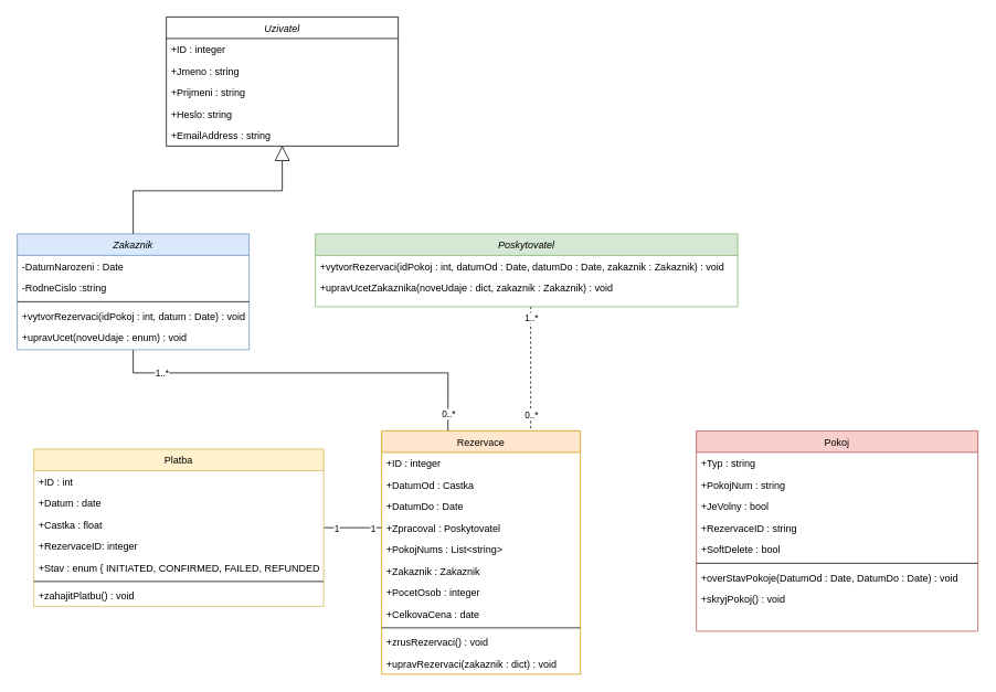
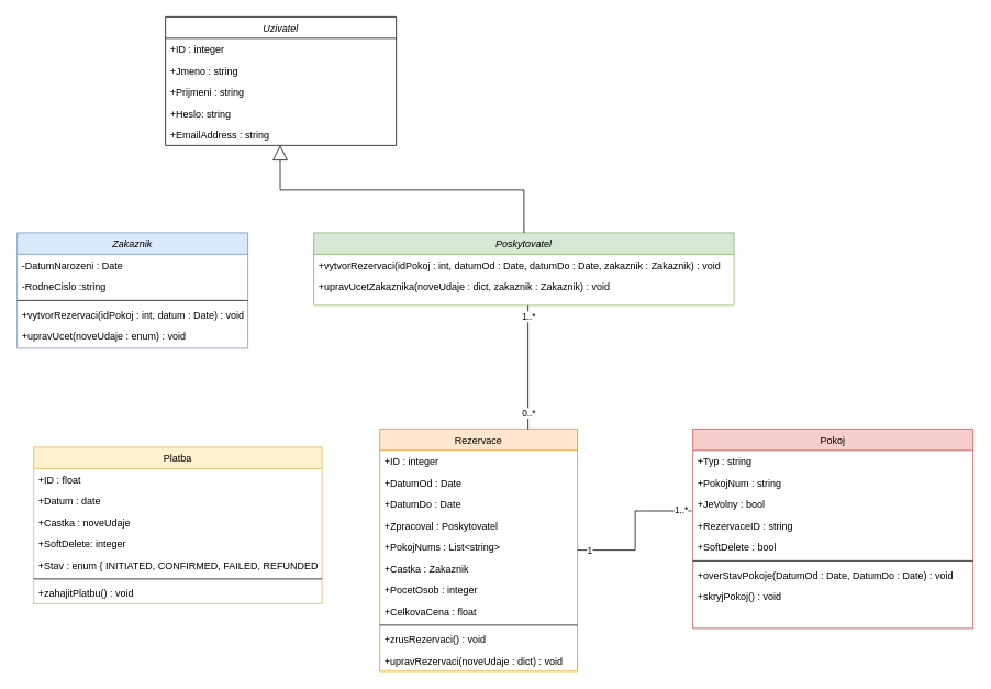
  <mxCell id="0" />
  <mxCell id="1" parent="0" />
- <mxCell id="2" style="edgeStyle=orthogonalEdgeStyle;rounded=0;orthogonalLoop=1;jettySize=auto;html=1;entryX=0.334;entryY=0.002;entryDx=0;entryDy=0;endArrow=none;endFill=0;entryPerimeter=0;" edge="1" parent="1" source="5" target="11"><mxGeometry relative="1" as="geometry"><Array as="points"><mxPoint x="160" y="450" /><mxPoint x="540" y="450" /><mxPoint x="540" y="521" /></Array></mxGeometry></mxCell>
- <mxCell id="3" value="1..*" style="edgeLabel;html=1;align=center;verticalAlign=middle;resizable=0;points=[];" connectable="0" vertex="1" parent="2"><mxGeometry x="-0.742" y="1" relative="1" as="geometry"><mxPoint as="offset" /></mxGeometry></mxCell>
- <mxCell id="4" value="0..*" style="edgeLabel;html=1;align=center;verticalAlign=middle;resizable=0;points=[];" connectable="0" vertex="1" parent="2"><mxGeometry x="0.856" relative="1" as="geometry"><mxPoint y="14" as="offset" /></mxGeometry></mxCell>
  <mxCell id="5" value="Zakaznik" style="swimlane;fontStyle=2;align=center;verticalAlign=top;childLayout=stackLayout;horizontal=1;startSize=26;horizontalStack=0;resizeParent=1;resizeLast=0;collapsible=1;marginBottom=0;rounded=0;shadow=0;strokeWidth=1;fillColor=#dae8fc;strokeColor=#6c8ebf;" vertex="1" parent="1"><mxGeometry x="20" y="282" width="280" height="140" as="geometry"><mxRectangle x="230" y="140" width="160" height="26" as="alternateBounds" /></mxGeometry></mxCell>
  <mxCell id="6" value="-DatumNarozeni : Date" style="text;align=left;verticalAlign=top;spacingLeft=4;spacingRight=4;overflow=hidden;rotatable=0;points=[[0,0.5],[1,0.5]];portConstraint=eastwest;rounded=0;shadow=0;html=0;" vertex="1" parent="5"><mxGeometry y="26" width="280" height="26" as="geometry" /></mxCell>
  <mxCell id="7" value="-RodneCislo :string" style="text;align=left;verticalAlign=top;spacingLeft=4;spacingRight=4;overflow=hidden;rotatable=0;points=[[0,0.5],[1,0.5]];portConstraint=eastwest;rounded=0;shadow=0;html=0;" vertex="1" parent="5"><mxGeometry y="52" width="280" height="26" as="geometry" /></mxCell>
  <mxCell id="8" value="" style="line;html=1;strokeWidth=1;align=left;verticalAlign=middle;spacingTop=-1;spacingLeft=3;spacingRight=3;rotatable=0;labelPosition=right;points=[];portConstraint=eastwest;" vertex="1" parent="5"><mxGeometry y="78" width="280" height="8" as="geometry" /></mxCell>
  <mxCell id="9" value="+vytvorRezervaci(idPokoj : int, datum : Date) : void" style="text;align=left;verticalAlign=top;spacingLeft=4;spacingRight=4;overflow=hidden;rotatable=0;points=[[0,0.5],[1,0.5]];portConstraint=eastwest;" vertex="1" parent="5"><mxGeometry y="86" width="280" height="26" as="geometry" /></mxCell>
  <mxCell id="10" value="+upravUcet(noveUdaje : enum) : void" style="text;align=left;verticalAlign=top;spacingLeft=4;spacingRight=4;overflow=hidden;rotatable=0;points=[[0,0.5],[1,0.5]];portConstraint=eastwest;" vertex="1" parent="5"><mxGeometry y="112" width="280" height="26" as="geometry" /></mxCell>
  <mxCell id="11" value="Rezervace" style="swimlane;fontStyle=0;align=center;verticalAlign=top;childLayout=stackLayout;horizontal=1;startSize=26;horizontalStack=0;resizeParent=1;resizeLast=0;collapsible=1;marginBottom=0;rounded=0;shadow=0;strokeWidth=1;fillColor=#ffe6cc;strokeColor=#d79b00;" vertex="1" parent="1"><mxGeometry x="460" y="520" width="240" height="294" as="geometry"><mxRectangle x="550" y="140" width="160" height="26" as="alternateBounds" /></mxGeometry></mxCell>
  <mxCell id="12" value="+ID : integer" style="text;align=left;verticalAlign=top;spacingLeft=4;spacingRight=4;overflow=hidden;rotatable=0;points=[[0,0.5],[1,0.5]];portConstraint=eastwest;" vertex="1" parent="11"><mxGeometry y="26" width="240" height="26" as="geometry" /></mxCell>
- <mxCell id="13" value="+DatumOd : Castka" style="text;align=left;verticalAlign=top;spacingLeft=4;spacingRight=4;overflow=hidden;rotatable=0;points=[[0,0.5],[1,0.5]];portConstraint=eastwest;" vertex="1" parent="11"><mxGeometry y="52" width="240" height="26" as="geometry" /></mxCell>
+ <mxCell id="13" value="+DatumOd : Date" style="text;align=left;verticalAlign=top;spacingLeft=4;spacingRight=4;overflow=hidden;rotatable=0;points=[[0,0.5],[1,0.5]];portConstraint=eastwest;" vertex="1" parent="11"><mxGeometry y="52" width="240" height="26" as="geometry" /></mxCell>
  <mxCell id="14" value="+DatumDo : Date" style="text;align=left;verticalAlign=top;spacingLeft=4;spacingRight=4;overflow=hidden;rotatable=0;points=[[0,0.5],[1,0.5]];portConstraint=eastwest;rounded=0;shadow=0;html=0;" vertex="1" parent="11"><mxGeometry y="78" width="240" height="26" as="geometry" /></mxCell>
  <mxCell id="15" value="+Zpracoval : Poskytovatel" style="text;align=left;verticalAlign=top;spacingLeft=4;spacingRight=4;overflow=hidden;rotatable=0;points=[[0,0.5],[1,0.5]];portConstraint=eastwest;rounded=0;shadow=0;html=0;" vertex="1" parent="11"><mxGeometry y="104" width="240" height="26" as="geometry" /></mxCell>
  <mxCell id="16" value="+PokojNums : List&lt;string&gt;" style="text;align=left;verticalAlign=top;spacingLeft=4;spacingRight=4;overflow=hidden;rotatable=0;points=[[0,0.5],[1,0.5]];portConstraint=eastwest;rounded=0;shadow=0;html=0;" vertex="1" parent="11"><mxGeometry y="130" width="240" height="26" as="geometry" /></mxCell>
- <mxCell id="17" value="+Zakaznik : Zakaznik" style="text;align=left;verticalAlign=top;spacingLeft=4;spacingRight=4;overflow=hidden;rotatable=0;points=[[0,0.5],[1,0.5]];portConstraint=eastwest;rounded=0;shadow=0;html=0;" vertex="1" parent="11"><mxGeometry y="156" width="240" height="26" as="geometry" /></mxCell>
+ <mxCell id="17" value="+Castka : Zakaznik" style="text;align=left;verticalAlign=top;spacingLeft=4;spacingRight=4;overflow=hidden;rotatable=0;points=[[0,0.5],[1,0.5]];portConstraint=eastwest;rounded=0;shadow=0;html=0;" vertex="1" parent="11"><mxGeometry y="156" width="240" height="26" as="geometry" /></mxCell>
  <mxCell id="18" value="+PocetOsob : integer" style="text;align=left;verticalAlign=top;spacingLeft=4;spacingRight=4;overflow=hidden;rotatable=0;points=[[0,0.5],[1,0.5]];portConstraint=eastwest;" vertex="1" parent="11"><mxGeometry y="182" width="240" height="26" as="geometry" /></mxCell>
- <mxCell id="19" value="+CelkovaCena : date" style="text;align=left;verticalAlign=top;spacingLeft=4;spacingRight=4;overflow=hidden;rotatable=0;points=[[0,0.5],[1,0.5]];portConstraint=eastwest;rounded=0;shadow=0;html=0;" vertex="1" parent="11"><mxGeometry y="208" width="240" height="26" as="geometry" /></mxCell>
+ <mxCell id="19" value="+CelkovaCena : float" style="text;align=left;verticalAlign=top;spacingLeft=4;spacingRight=4;overflow=hidden;rotatable=0;points=[[0,0.5],[1,0.5]];portConstraint=eastwest;rounded=0;shadow=0;html=0;" vertex="1" parent="11"><mxGeometry y="208" width="240" height="26" as="geometry" /></mxCell>
  <mxCell id="20" value="" style="line;html=1;strokeWidth=1;align=left;verticalAlign=middle;spacingTop=-1;spacingLeft=3;spacingRight=3;rotatable=0;labelPosition=right;points=[];portConstraint=eastwest;" vertex="1" parent="11"><mxGeometry y="234" width="240" height="8" as="geometry" /></mxCell>
  <mxCell id="21" value="+zrusRezervaci() : void" style="text;align=left;verticalAlign=top;spacingLeft=4;spacingRight=4;overflow=hidden;rotatable=0;points=[[0,0.5],[1,0.5]];portConstraint=eastwest;" vertex="1" parent="11"><mxGeometry y="242" width="240" height="26" as="geometry" /></mxCell>
- <mxCell id="22" value="+upravRezervaci(zakaznik : dict) : void" style="text;align=left;verticalAlign=top;spacingLeft=4;spacingRight=4;overflow=hidden;rotatable=0;points=[[0,0.5],[1,0.5]];portConstraint=eastwest;" vertex="1" parent="11"><mxGeometry y="268" width="240" height="26" as="geometry" /></mxCell>
+ <mxCell id="22" value="+upravRezervaci(noveUdaje : dict) : void" style="text;align=left;verticalAlign=top;spacingLeft=4;spacingRight=4;overflow=hidden;rotatable=0;points=[[0,0.5],[1,0.5]];portConstraint=eastwest;" vertex="1" parent="11"><mxGeometry y="268" width="240" height="26" as="geometry" /></mxCell>
  <mxCell id="23" value="Pokoj" style="swimlane;fontStyle=0;align=center;verticalAlign=top;childLayout=stackLayout;horizontal=1;startSize=26;horizontalStack=0;resizeParent=1;resizeLast=0;collapsible=1;marginBottom=0;rounded=0;shadow=0;strokeWidth=1;fillColor=#f8cecc;strokeColor=#b85450;" vertex="1" parent="1"><mxGeometry x="840" y="520" width="340" height="242" as="geometry"><mxRectangle x="550" y="140" width="160" height="26" as="alternateBounds" /></mxGeometry></mxCell>
  <mxCell id="24" value="+Typ : string" style="text;align=left;verticalAlign=top;spacingLeft=4;spacingRight=4;overflow=hidden;rotatable=0;points=[[0,0.5],[1,0.5]];portConstraint=eastwest;" vertex="1" parent="23"><mxGeometry y="26" width="340" height="26" as="geometry" /></mxCell>
  <mxCell id="25" value="+PokojNum : string" style="text;align=left;verticalAlign=top;spacingLeft=4;spacingRight=4;overflow=hidden;rotatable=0;points=[[0,0.5],[1,0.5]];portConstraint=eastwest;rounded=0;shadow=0;html=0;" vertex="1" parent="23"><mxGeometry y="52" width="340" height="26" as="geometry" /></mxCell>
  <mxCell id="26" value="+JeVolny : bool" style="text;align=left;verticalAlign=top;spacingLeft=4;spacingRight=4;overflow=hidden;rotatable=0;points=[[0,0.5],[1,0.5]];portConstraint=eastwest;rounded=0;shadow=0;html=0;" vertex="1" parent="23"><mxGeometry y="78" width="340" height="26" as="geometry" /></mxCell>
  <mxCell id="27" value="+RezervaceID : string" style="text;align=left;verticalAlign=top;spacingLeft=4;spacingRight=4;overflow=hidden;rotatable=0;points=[[0,0.5],[1,0.5]];portConstraint=eastwest;rounded=0;shadow=0;html=0;" vertex="1" parent="23"><mxGeometry y="104" width="340" height="26" as="geometry" /></mxCell>
  <mxCell id="28" value="+SoftDelete : bool" style="text;align=left;verticalAlign=top;spacingLeft=4;spacingRight=4;overflow=hidden;rotatable=0;points=[[0,0.5],[1,0.5]];portConstraint=eastwest;rounded=0;shadow=0;html=0;" vertex="1" parent="23"><mxGeometry y="130" width="340" height="26" as="geometry" /></mxCell>
  <mxCell id="29" value="" style="line;html=1;strokeWidth=1;align=left;verticalAlign=middle;spacingTop=-1;spacingLeft=3;spacingRight=3;rotatable=0;labelPosition=right;points=[];portConstraint=eastwest;" vertex="1" parent="23"><mxGeometry y="156" width="340" height="8" as="geometry" /></mxCell>
  <mxCell id="30" value="+overStavPokoje(DatumOd : Date, DatumDo : Date) : void" style="text;align=left;verticalAlign=top;spacingLeft=4;spacingRight=4;overflow=hidden;rotatable=0;points=[[0,0.5],[1,0.5]];portConstraint=eastwest;" vertex="1" parent="23"><mxGeometry y="164" width="340" height="26" as="geometry" /></mxCell>
  <mxCell id="31" value="+skryjPokoj() : void" style="text;align=left;verticalAlign=top;spacingLeft=4;spacingRight=4;overflow=hidden;rotatable=0;points=[[0,0.5],[1,0.5]];portConstraint=eastwest;" vertex="1" parent="23"><mxGeometry y="190" width="340" height="26" as="geometry" /></mxCell>
- <mxCell id="32" style="edgeStyle=orthogonalEdgeStyle;rounded=0;orthogonalLoop=1;jettySize=auto;html=1;entryX=0.75;entryY=0;entryDx=0;entryDy=0;endArrow=none;endFill=0;dashed=1;" edge="1" parent="1" source="35" target="11"><mxGeometry relative="1" as="geometry"><Array as="points"><mxPoint x="640" y="410" /><mxPoint x="640" y="410" /></Array></mxGeometry></mxCell>
+ <mxCell id="32" style="edgeStyle=orthogonalEdgeStyle;rounded=0;orthogonalLoop=1;jettySize=auto;html=1;entryX=0.75;entryY=0;entryDx=0;entryDy=0;endArrow=none;endFill=0;" edge="1" parent="1" source="35" target="11"><mxGeometry relative="1" as="geometry"><Array as="points"><mxPoint x="640" y="410" /><mxPoint x="640" y="410" /></Array></mxGeometry></mxCell>
  <mxCell id="33" value="1..*" style="edgeLabel;html=1;align=center;verticalAlign=middle;resizable=0;points=[];" connectable="0" vertex="1" parent="32"><mxGeometry x="-0.826" relative="1" as="geometry"><mxPoint as="offset" /></mxGeometry></mxCell>
  <mxCell id="34" value="0..*" style="edgeLabel;html=1;align=center;verticalAlign=middle;resizable=0;points=[];" connectable="0" vertex="1" parent="32"><mxGeometry x="0.678" y="-2" relative="1" as="geometry"><mxPoint x="2" y="4" as="offset" /></mxGeometry></mxCell>
  <mxCell id="35" value="Poskytovatel" style="swimlane;fontStyle=2;align=center;verticalAlign=top;childLayout=stackLayout;horizontal=1;startSize=26;horizontalStack=0;resizeParent=1;resizeLast=0;collapsible=1;marginBottom=0;rounded=0;shadow=0;strokeWidth=1;fillColor=#d5e8d4;strokeColor=#82b366;" vertex="1" parent="1"><mxGeometry x="380" y="282" width="510" height="88" as="geometry"><mxRectangle x="230" y="140" width="160" height="26" as="alternateBounds" /></mxGeometry></mxCell>
  <mxCell id="36" value="+vytvorRezervaci(idPokoj : int, datumOd : Date, datumDo : Date, zakaznik : Zakaznik) : void" style="text;align=left;verticalAlign=top;spacingLeft=4;spacingRight=4;overflow=hidden;rotatable=0;points=[[0,0.5],[1,0.5]];portConstraint=eastwest;" vertex="1" parent="35"><mxGeometry y="26" width="510" height="26" as="geometry" /></mxCell>
  <mxCell id="37" value="+upravUcetZakaznika(noveUdaje : dict, zakaznik : Zakaznik) : void" style="text;align=left;verticalAlign=top;spacingLeft=4;spacingRight=4;overflow=hidden;rotatable=0;points=[[0,0.5],[1,0.5]];portConstraint=eastwest;" vertex="1" parent="35"><mxGeometry y="52" width="510" height="26" as="geometry" /></mxCell>
- <mxCell id="38" style="edgeStyle=orthogonalEdgeStyle;rounded=0;orthogonalLoop=1;jettySize=auto;html=1;entryX=0;entryY=0.5;entryDx=0;entryDy=0;endArrow=none;endFill=0;" edge="1" parent="1" source="41" target="15"><mxGeometry relative="1" as="geometry" /></mxCell>
- <mxCell id="39" value="1" style="edgeLabel;html=1;align=center;verticalAlign=middle;resizable=0;points=[];" connectable="0" vertex="1" parent="38"><mxGeometry x="0.025" relative="1" as="geometry"><mxPoint x="-21" as="offset" /></mxGeometry></mxCell>
- <mxCell id="40" value="1" style="edgeLabel;html=1;align=center;verticalAlign=middle;resizable=0;points=[];" connectable="0" vertex="1" parent="38"><mxGeometry x="0.676" relative="1" as="geometry"><mxPoint as="offset" /></mxGeometry></mxCell>
  <mxCell id="41" value="Platba" style="swimlane;fontStyle=0;align=center;verticalAlign=top;childLayout=stackLayout;horizontal=1;startSize=26;horizontalStack=0;resizeParent=1;resizeLast=0;collapsible=1;marginBottom=0;rounded=0;shadow=0;strokeWidth=1;fillColor=#fff2cc;strokeColor=#d6b656;" vertex="1" parent="1"><mxGeometry x="40" y="542" width="350" height="190" as="geometry"><mxRectangle x="550" y="140" width="160" height="26" as="alternateBounds" /></mxGeometry></mxCell>
- <mxCell id="42" value="+ID : int" style="text;align=left;verticalAlign=top;spacingLeft=4;spacingRight=4;overflow=hidden;rotatable=0;points=[[0,0.5],[1,0.5]];portConstraint=eastwest;" vertex="1" parent="41"><mxGeometry y="26" width="350" height="26" as="geometry" /></mxCell>
+ <mxCell id="42" value="+ID : float" style="text;align=left;verticalAlign=top;spacingLeft=4;spacingRight=4;overflow=hidden;rotatable=0;points=[[0,0.5],[1,0.5]];portConstraint=eastwest;" vertex="1" parent="41"><mxGeometry y="26" width="350" height="26" as="geometry" /></mxCell>
  <mxCell id="43" value="+Datum : date" style="text;align=left;verticalAlign=top;spacingLeft=4;spacingRight=4;overflow=hidden;rotatable=0;points=[[0,0.5],[1,0.5]];portConstraint=eastwest;rounded=0;shadow=0;html=0;" vertex="1" parent="41"><mxGeometry y="52" width="350" height="26" as="geometry" /></mxCell>
- <mxCell id="44" value="+Castka : float" style="text;align=left;verticalAlign=top;spacingLeft=4;spacingRight=4;overflow=hidden;rotatable=0;points=[[0,0.5],[1,0.5]];portConstraint=eastwest;rounded=0;shadow=0;html=0;" vertex="1" parent="41"><mxGeometry y="78" width="350" height="26" as="geometry" /></mxCell>
- <mxCell id="45" value="+RezervaceID: integer" style="text;align=left;verticalAlign=top;spacingLeft=4;spacingRight=4;overflow=hidden;rotatable=0;points=[[0,0.5],[1,0.5]];portConstraint=eastwest;rounded=0;shadow=0;html=0;" vertex="1" parent="41"><mxGeometry y="104" width="350" height="26" as="geometry" /></mxCell>
+ <mxCell id="44" value="+Castka : noveUdaje" style="text;align=left;verticalAlign=top;spacingLeft=4;spacingRight=4;overflow=hidden;rotatable=0;points=[[0,0.5],[1,0.5]];portConstraint=eastwest;rounded=0;shadow=0;html=0;" vertex="1" parent="41"><mxGeometry y="78" width="350" height="26" as="geometry" /></mxCell>
+ <mxCell id="45" value="+SoftDelete: integer" style="text;align=left;verticalAlign=top;spacingLeft=4;spacingRight=4;overflow=hidden;rotatable=0;points=[[0,0.5],[1,0.5]];portConstraint=eastwest;rounded=0;shadow=0;html=0;" vertex="1" parent="41"><mxGeometry y="104" width="350" height="26" as="geometry" /></mxCell>
  <mxCell id="46" value="+Stav : enum { INITIATED, CONFIRMED, FAILED, REFUNDED }" style="text;align=left;verticalAlign=top;spacingLeft=4;spacingRight=4;overflow=hidden;rotatable=0;points=[[0,0.5],[1,0.5]];portConstraint=eastwest;rounded=0;shadow=0;html=0;" vertex="1" parent="41"><mxGeometry y="130" width="350" height="26" as="geometry" /></mxCell>
  <mxCell id="47" value="" style="line;html=1;strokeWidth=1;align=left;verticalAlign=middle;spacingTop=-1;spacingLeft=3;spacingRight=3;rotatable=0;labelPosition=right;points=[];portConstraint=eastwest;" vertex="1" parent="41"><mxGeometry y="156" width="350" height="8" as="geometry" /></mxCell>
  <mxCell id="48" value="+zahajitPlatbu() : void" style="text;align=left;verticalAlign=top;spacingLeft=4;spacingRight=4;overflow=hidden;rotatable=0;points=[[0,0.5],[1,0.5]];portConstraint=eastwest;" vertex="1" parent="41"><mxGeometry y="164" width="350" height="26" as="geometry" /></mxCell>
+ <mxCell id="49" style="edgeStyle=orthogonalEdgeStyle;rounded=0;orthogonalLoop=1;jettySize=auto;html=1;startArrow=block;startFill=0;endArrow=none;endFill=0;startSize=16;exitX=0.497;exitY=0.982;exitDx=0;exitDy=0;exitPerimeter=0;entryX=0.5;entryY=0;entryDx=0;entryDy=0;" edge="1" parent="1" source="55" target="35"><mxGeometry relative="1" as="geometry"><mxPoint x="331.32" y="179.996" as="sourcePoint" /><mxPoint x="600" y="280" as="targetPoint" /><Array as="points"><mxPoint x="339" y="230" /><mxPoint x="635" y="230" /></Array></mxGeometry></mxCell>
  <mxCell id="50" value="Uzivatel" style="swimlane;fontStyle=2;align=center;verticalAlign=top;childLayout=stackLayout;horizontal=1;startSize=26;horizontalStack=0;resizeParent=1;resizeLast=0;collapsible=1;marginBottom=0;rounded=0;shadow=0;strokeWidth=1;" vertex="1" parent="1"><mxGeometry x="200" y="20" width="280" height="156" as="geometry"><mxRectangle x="230" y="140" width="160" height="26" as="alternateBounds" /></mxGeometry></mxCell>
  <mxCell id="51" value="+ID : integer" style="text;align=left;verticalAlign=top;spacingLeft=4;spacingRight=4;overflow=hidden;rotatable=0;points=[[0,0.5],[1,0.5]];portConstraint=eastwest;" vertex="1" parent="50"><mxGeometry y="26" width="280" height="26" as="geometry" /></mxCell>
  <mxCell id="52" value="+Jmeno : string" style="text;align=left;verticalAlign=top;spacingLeft=4;spacingRight=4;overflow=hidden;rotatable=0;points=[[0,0.5],[1,0.5]];portConstraint=eastwest;" vertex="1" parent="50"><mxGeometry y="52" width="280" height="26" as="geometry" /></mxCell>
  <mxCell id="53" value="+Prijmeni : string" style="text;align=left;verticalAlign=top;spacingLeft=4;spacingRight=4;overflow=hidden;rotatable=0;points=[[0,0.5],[1,0.5]];portConstraint=eastwest;rounded=0;shadow=0;html=0;" vertex="1" parent="50"><mxGeometry y="78" width="280" height="26" as="geometry" /></mxCell>
  <mxCell id="54" value="+Heslo: string" style="text;align=left;verticalAlign=top;spacingLeft=4;spacingRight=4;overflow=hidden;rotatable=0;points=[[0,0.5],[1,0.5]];portConstraint=eastwest;rounded=0;shadow=0;html=0;" vertex="1" parent="50"><mxGeometry y="104" width="280" height="26" as="geometry" /></mxCell>
  <mxCell id="55" value="+EmailAddress : string" style="text;align=left;verticalAlign=top;spacingLeft=4;spacingRight=4;overflow=hidden;rotatable=0;points=[[0,0.5],[1,0.5]];portConstraint=eastwest;rounded=0;shadow=0;html=0;" vertex="1" parent="50"><mxGeometry y="130" width="280" height="26" as="geometry" /></mxCell>
- <mxCell id="56" style="edgeStyle=orthogonalEdgeStyle;rounded=0;orthogonalLoop=1;jettySize=auto;html=1;entryX=0.5;entryY=0.977;entryDx=0;entryDy=0;entryPerimeter=0;startArrow=none;startFill=0;startSize=6;endArrow=block;endFill=0;endSize=16;" edge="1" parent="1" source="5" target="55"><mxGeometry relative="1" as="geometry"><Array as="points"><mxPoint x="160" y="230" /><mxPoint x="340" y="230" /></Array></mxGeometry></mxCell>
+ <mxCell id="57" style="edgeStyle=orthogonalEdgeStyle;rounded=0;orthogonalLoop=1;jettySize=auto;html=1;entryX=-0.004;entryY=0.826;entryDx=0;entryDy=0;entryPerimeter=0;endArrow=none;endFill=0;" edge="1" parent="1" source="11" target="26"><mxGeometry relative="1" as="geometry" /></mxCell>
+ <mxCell id="58" value="1" style="edgeLabel;html=1;align=center;verticalAlign=middle;resizable=0;points=[];" connectable="0" vertex="1" parent="57"><mxGeometry x="-0.846" relative="1" as="geometry"><mxPoint as="offset" /></mxGeometry></mxCell>
+ <mxCell id="59" value="1..*" style="edgeLabel;html=1;align=center;verticalAlign=middle;resizable=0;points=[];" connectable="0" vertex="1" parent="57"><mxGeometry x="0.704" y="1" relative="1" as="geometry"><mxPoint x="14" as="offset" /></mxGeometry></mxCell>
